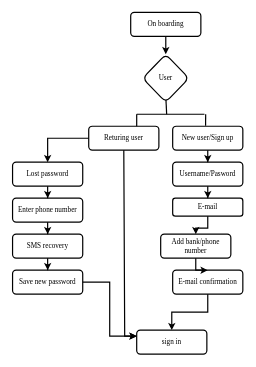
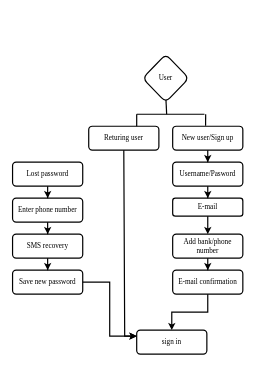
  <mxCell id="0" />
  <mxCell id="1" parent="0" />
- <mxCell id="2" value="" style="edgeStyle=orthogonalEdgeStyle;rounded=0;orthogonalLoop=1;jettySize=auto;html=1;fontFamily=Baloo;fontSource=https://fonts.googleapis.com/css?family=Baloo;fontStyle=0;labelBackgroundColor=none;fontColor=default;fillColor=none;strokeWidth=2;" edge="1" parent="1" source="3" target="4"><mxGeometry relative="1" as="geometry" /></mxCell>
- <mxCell id="3" value="On boarding" style="rounded=1;whiteSpace=wrap;html=1;fontSize=12;glass=0;strokeWidth=2;shadow=0;fontFamily=Baloo;fontStyle=0;fontSource=https://fonts.googleapis.com/css?family=Baloo;labelBackgroundColor=none;fillColor=none;" vertex="1" parent="1"><mxGeometry x="217" y="20" width="117" height="40" as="geometry" /></mxCell>
  <mxCell id="4" value="User" style="rhombus;whiteSpace=wrap;html=1;rounded=1;glass=0;strokeWidth=2;shadow=0;fontFamily=Baloo;fontStyle=0;fontSource=https://fonts.googleapis.com/css?family=Baloo;labelBackgroundColor=none;fillColor=none;" vertex="1" parent="1"><mxGeometry x="237" y="90" width="77" height="80" as="geometry" /></mxCell>
  <mxCell id="5" value="" style="endArrow=none;html=1;rounded=0;snapToPoint=0;entryX=0.504;entryY=0.955;entryDx=0;entryDy=0;entryPerimeter=0;fontFamily=Baloo;fontSource=https://fonts.googleapis.com/css?family=Baloo;fontStyle=0;labelBackgroundColor=none;fontColor=default;fillColor=none;strokeWidth=2;" edge="1" parent="1" target="4"><mxGeometry width="50" height="50" relative="1" as="geometry"><mxPoint x="277" y="190" as="sourcePoint" /><mxPoint x="277" y="170" as="targetPoint" /></mxGeometry></mxCell>
  <mxCell id="6" value="" style="endArrow=none;html=1;rounded=0;fontFamily=Baloo;fontSource=https://fonts.googleapis.com/css?family=Baloo;fontStyle=0;labelBackgroundColor=none;fontColor=default;fillColor=none;strokeWidth=2;" edge="1" parent="1"><mxGeometry width="50" height="50" relative="1" as="geometry"><mxPoint x="227" y="190" as="sourcePoint" /><mxPoint x="340" y="190" as="targetPoint" /><Array as="points"><mxPoint x="277" y="190" /></Array></mxGeometry></mxCell>
  <mxCell id="7" value="" style="endArrow=none;html=1;rounded=0;fontFamily=Baloo;fontSource=https://fonts.googleapis.com/css?family=Baloo;fontStyle=0;labelBackgroundColor=none;fontColor=default;fillColor=none;strokeWidth=2;exitX=0.469;exitY=-0.022;exitDx=0;exitDy=0;exitPerimeter=0;" edge="1" parent="1" source="12"><mxGeometry y="-3" width="50" height="50" relative="1" as="geometry"><mxPoint x="336.62" y="210" as="sourcePoint" /><mxPoint x="342" y="190" as="targetPoint" /><mxPoint as="offset" /></mxGeometry></mxCell>
  <mxCell id="8" value="" style="endArrow=none;html=1;rounded=0;fontFamily=Baloo;fontSource=https://fonts.googleapis.com/css?family=Baloo;fontStyle=0;labelBackgroundColor=none;fontColor=default;fillColor=none;strokeWidth=2;" edge="1" parent="1"><mxGeometry y="30" width="50" height="50" relative="1" as="geometry"><mxPoint x="227" y="210" as="sourcePoint" /><mxPoint x="227" y="190" as="targetPoint" /><mxPoint as="offset" /></mxGeometry></mxCell>
- <mxCell id="9" style="edgeStyle=orthogonalEdgeStyle;rounded=0;orthogonalLoop=1;jettySize=auto;html=1;strokeWidth=2;" edge="1" parent="1" source="10" target="24"><mxGeometry relative="1" as="geometry" /></mxCell>
  <mxCell id="10" value="Returing user" style="rounded=1;whiteSpace=wrap;html=1;fontSize=12;glass=0;strokeWidth=2;shadow=0;fontFamily=Baloo;fontStyle=0;fontSource=https://fonts.googleapis.com/css?family=Baloo;labelBackgroundColor=none;fillColor=none;" vertex="1" parent="1"><mxGeometry x="147" y="210" width="117" height="40" as="geometry" /></mxCell>
  <mxCell id="11" value="" style="edgeStyle=orthogonalEdgeStyle;rounded=0;orthogonalLoop=1;jettySize=auto;html=1;fontFamily=Baloo;fontSource=https://fonts.googleapis.com/css?family=Baloo;fontStyle=0;labelBackgroundColor=none;fontColor=default;fillColor=none;strokeWidth=2;" edge="1" parent="1" source="12" target="14"><mxGeometry relative="1" as="geometry" /></mxCell>
  <mxCell id="12" value="New user/Sign up" style="rounded=1;whiteSpace=wrap;html=1;fontSize=12;glass=0;strokeWidth=2;shadow=0;fontFamily=Baloo;fontStyle=0;fontSource=https://fonts.googleapis.com/css?family=Baloo;labelBackgroundColor=none;fillColor=none;" vertex="1" parent="1"><mxGeometry x="287" y="210" width="117" height="40" as="geometry" /></mxCell>
  <mxCell id="13" value="" style="edgeStyle=orthogonalEdgeStyle;rounded=0;orthogonalLoop=1;jettySize=auto;html=1;fontFamily=Baloo;fontSource=https://fonts.googleapis.com/css?family=Baloo;fontStyle=0;labelBackgroundColor=none;fontColor=default;fillColor=none;strokeWidth=2;" edge="1" parent="1" source="14" target="16"><mxGeometry relative="1" as="geometry" /></mxCell>
  <mxCell id="14" value="Username/Pasword" style="rounded=1;whiteSpace=wrap;html=1;fontSize=12;glass=0;strokeWidth=2;shadow=0;fontFamily=Baloo;fontStyle=0;fontSource=https://fonts.googleapis.com/css?family=Baloo;labelBackgroundColor=none;fillColor=none;" vertex="1" parent="1"><mxGeometry x="287" y="270" width="117" height="40" as="geometry" /></mxCell>
  <mxCell id="15" value="" style="edgeStyle=orthogonalEdgeStyle;rounded=0;orthogonalLoop=1;jettySize=auto;html=1;fontFamily=Baloo;fontSource=https://fonts.googleapis.com/css?family=Baloo;fontStyle=0;labelBackgroundColor=none;fontColor=default;fillColor=none;strokeWidth=2;" edge="1" parent="1" source="16" target="18"><mxGeometry relative="1" as="geometry" /></mxCell>
  <mxCell id="16" value="E-mail" style="rounded=1;whiteSpace=wrap;html=1;fontSize=12;glass=0;strokeWidth=2;shadow=0;fontFamily=Baloo;fontStyle=0;fontSource=https://fonts.googleapis.com/css?family=Baloo;labelBackgroundColor=none;fillColor=none;" vertex="1" parent="1"><mxGeometry x="287" y="330" width="117" height="30" as="geometry" /></mxCell>
  <mxCell id="17" value="" style="edgeStyle=orthogonalEdgeStyle;rounded=0;orthogonalLoop=1;jettySize=auto;html=1;fontFamily=Baloo;fontSource=https://fonts.googleapis.com/css?family=Baloo;fontStyle=0;labelBackgroundColor=none;fontColor=default;fillColor=none;strokeWidth=2;" edge="1" parent="1" source="18" target="20"><mxGeometry relative="1" as="geometry" /></mxCell>
- <mxCell id="18" value="Add bank/phone number" style="rounded=1;whiteSpace=wrap;html=1;fontSize=12;glass=0;strokeWidth=2;shadow=0;fontFamily=Baloo;fontStyle=0;fontSource=https://fonts.googleapis.com/css?family=Baloo;labelBackgroundColor=none;fillColor=none;" vertex="1" parent="1"><mxGeometry x="267" y="390" width="117" height="40" as="geometry" /></mxCell>
+ <mxCell id="18" value="Add bank/phone number" style="rounded=1;whiteSpace=wrap;html=1;fontSize=12;glass=0;strokeWidth=2;shadow=0;fontFamily=Baloo;fontStyle=0;fontSource=https://fonts.googleapis.com/css?family=Baloo;labelBackgroundColor=none;fillColor=none;" vertex="1" parent="1"><mxGeometry x="287" y="390" width="117" height="40" as="geometry" /></mxCell>
  <mxCell id="19" value="" style="edgeStyle=orthogonalEdgeStyle;rounded=0;orthogonalLoop=1;jettySize=auto;html=1;fontFamily=Baloo;fontSource=https://fonts.googleapis.com/css?family=Baloo;fontStyle=0;labelBackgroundColor=none;fontColor=default;fillColor=none;strokeWidth=2;" edge="1" parent="1" source="20" target="21"><mxGeometry relative="1" as="geometry" /></mxCell>
  <mxCell id="20" value="E-mail confirmation" style="rounded=1;whiteSpace=wrap;html=1;fontSize=12;glass=0;strokeWidth=2;shadow=0;fontFamily=Baloo;fontStyle=0;fontSource=https://fonts.googleapis.com/css?family=Baloo;labelBackgroundColor=none;fillColor=none;" vertex="1" parent="1"><mxGeometry x="287" y="450" width="117" height="40" as="geometry" /></mxCell>
  <mxCell id="21" value="sign in" style="rounded=1;whiteSpace=wrap;html=1;fontSize=12;glass=0;strokeWidth=2;shadow=0;fontFamily=Baloo;fontStyle=0;fontSource=https://fonts.googleapis.com/css?family=Baloo;labelBackgroundColor=none;fillColor=none;" vertex="1" parent="1"><mxGeometry x="227" y="550" width="117" height="40" as="geometry" /></mxCell>
  <mxCell id="22" value="" style="endArrow=classic;html=1;rounded=0;exitX=0.5;exitY=1;exitDx=0;exitDy=0;entryX=0;entryY=0.25;entryDx=0;entryDy=0;fontFamily=Baloo;fontSource=https://fonts.googleapis.com/css?family=Baloo;fontStyle=0;labelBackgroundColor=none;fontColor=default;fillColor=none;strokeWidth=2;" edge="1" parent="1" source="10" target="21"><mxGeometry width="50" height="50" relative="1" as="geometry"><mxPoint x="277" y="280" as="sourcePoint" /><mxPoint x="207" y="560" as="targetPoint" /><Array as="points"><mxPoint x="207" y="560" /></Array></mxGeometry></mxCell>
  <mxCell id="23" value="" style="edgeStyle=orthogonalEdgeStyle;rounded=0;orthogonalLoop=1;jettySize=auto;html=1;strokeWidth=2;" edge="1" parent="1" source="24" target="26"><mxGeometry relative="1" as="geometry" /></mxCell>
  <mxCell id="24" value="Lost password" style="rounded=1;whiteSpace=wrap;html=1;fontSize=12;glass=0;strokeWidth=2;shadow=0;fontFamily=Baloo;fontStyle=0;fontSource=https://fonts.googleapis.com/css?family=Baloo;labelBackgroundColor=none;fillColor=none;" vertex="1" parent="1"><mxGeometry x="20" y="270" width="117" height="40" as="geometry" /></mxCell>
  <mxCell id="25" value="" style="edgeStyle=orthogonalEdgeStyle;rounded=0;orthogonalLoop=1;jettySize=auto;html=1;strokeWidth=2;" edge="1" parent="1" source="26" target="28"><mxGeometry relative="1" as="geometry" /></mxCell>
  <mxCell id="26" value="Enter phone number" style="rounded=1;whiteSpace=wrap;html=1;fontSize=12;glass=0;strokeWidth=2;shadow=0;fontFamily=Baloo;fontStyle=0;fontSource=https://fonts.googleapis.com/css?family=Baloo;labelBackgroundColor=none;fillColor=none;" vertex="1" parent="1"><mxGeometry x="20" y="330" width="117" height="40" as="geometry" /></mxCell>
  <mxCell id="27" value="" style="edgeStyle=orthogonalEdgeStyle;rounded=0;orthogonalLoop=1;jettySize=auto;html=1;strokeWidth=2;" edge="1" parent="1" source="28" target="30"><mxGeometry relative="1" as="geometry" /></mxCell>
  <mxCell id="28" value="SMS recovery" style="rounded=1;whiteSpace=wrap;html=1;fontSize=12;glass=0;strokeWidth=2;shadow=0;fontFamily=Baloo;fontStyle=0;fontSource=https://fonts.googleapis.com/css?family=Baloo;labelBackgroundColor=none;fillColor=none;" vertex="1" parent="1"><mxGeometry x="20" y="390" width="117" height="40" as="geometry" /></mxCell>
  <mxCell id="29" style="edgeStyle=orthogonalEdgeStyle;rounded=0;orthogonalLoop=1;jettySize=auto;html=1;entryX=0;entryY=0.25;entryDx=0;entryDy=0;strokeWidth=2;" edge="1" parent="1" source="30" target="21"><mxGeometry relative="1" as="geometry" /></mxCell>
  <mxCell id="30" value="Save new password" style="rounded=1;whiteSpace=wrap;html=1;fontSize=12;glass=0;strokeWidth=2;shadow=0;fontFamily=Baloo;fontStyle=0;fontSource=https://fonts.googleapis.com/css?family=Baloo;labelBackgroundColor=none;fillColor=none;" vertex="1" parent="1"><mxGeometry x="20" y="450" width="117" height="40" as="geometry" /></mxCell>
